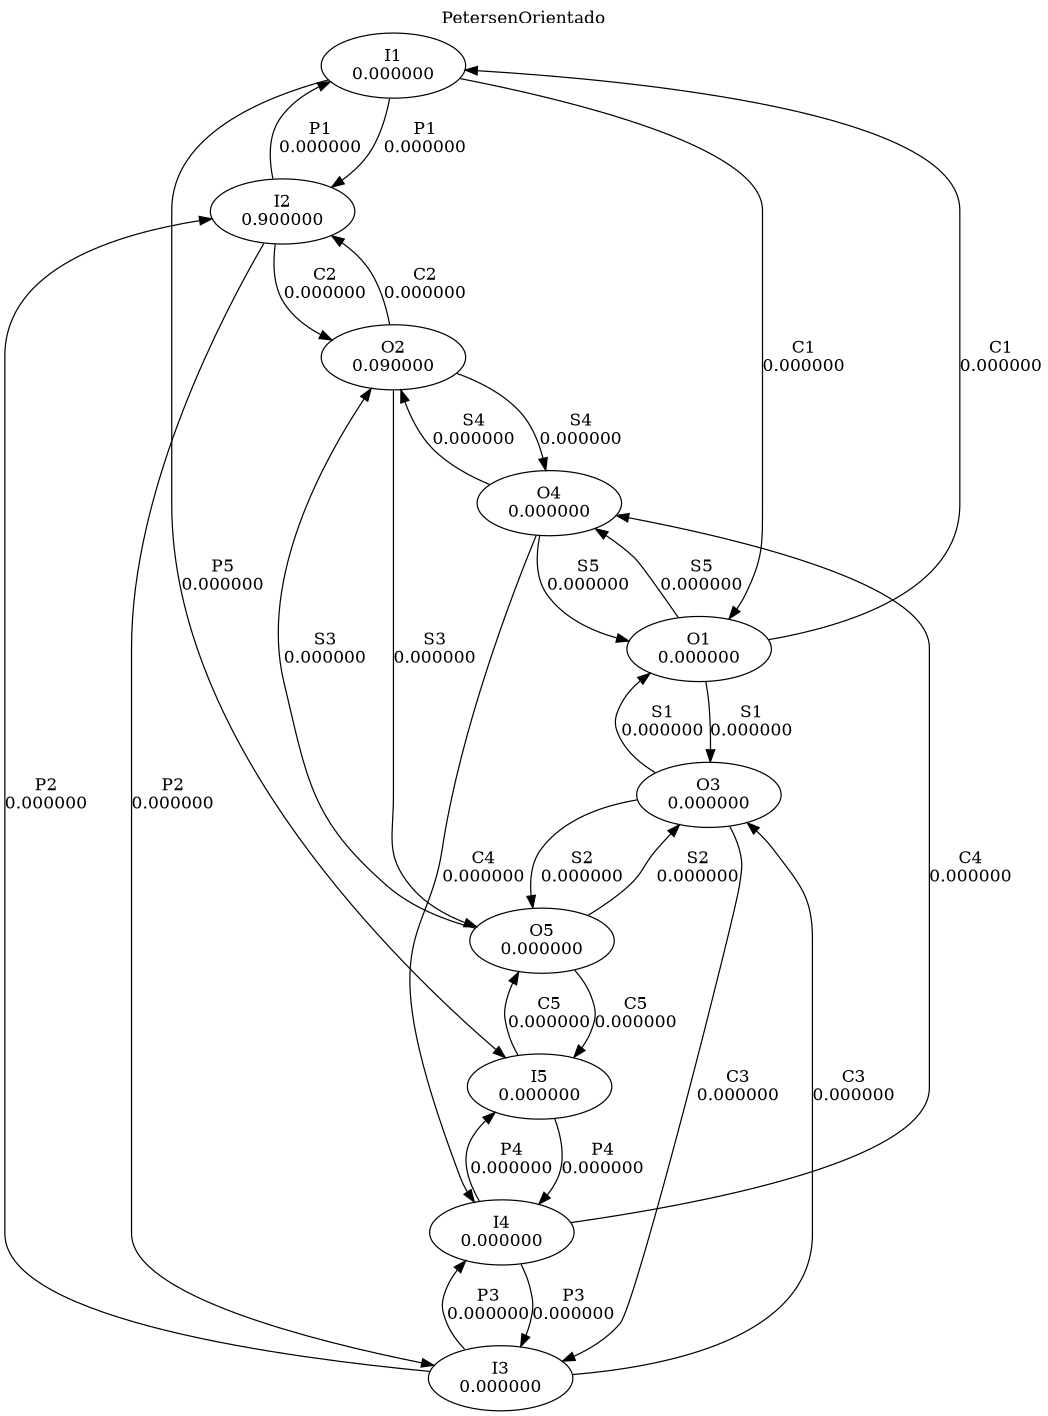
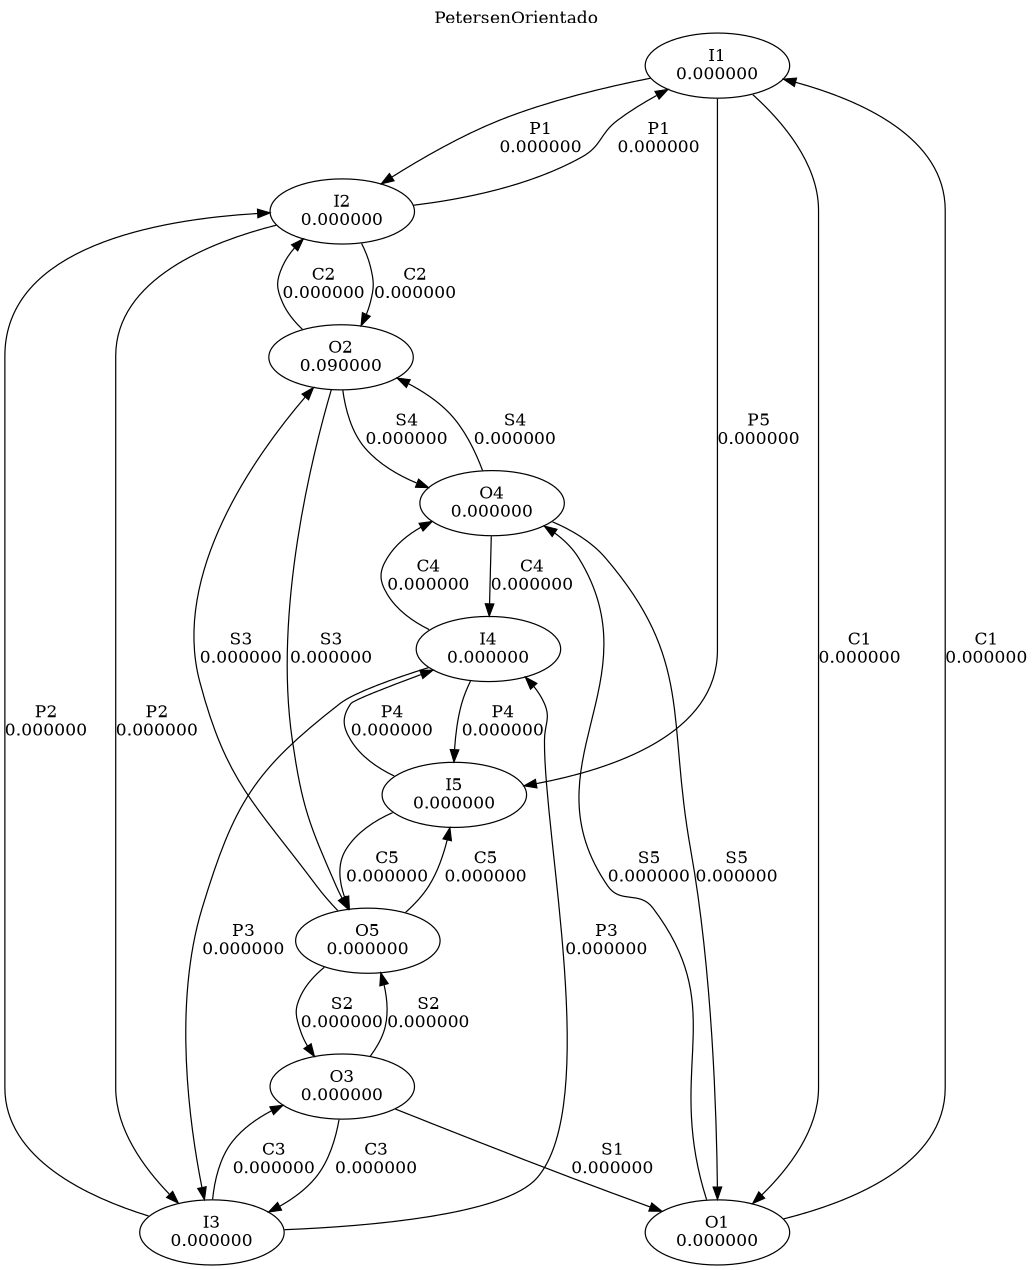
  digraph {
    label=PetersenOrientado
    labelloc=t
    n1 [label="I1\n0.000000"]
-   n2 [label="I2\n0.900000"]
+   n2 [label="I2\n0.000000"]
    n3 [label="I5\n0.000000"]
    n4 [label="O1\n0.000000"]
    n5 [label="I3\n0.000000"]
    n6 [label="O2\n0.090000"]
    n7 [label="I4\n0.000000"]
    n8 [label="O5\n0.000000"]
    n9 [label="O3\n0.000000"]
    n10 [label="O4\n0.000000"]
    n1 -> n2 [label="P1\n0.000000"]
    n1 -> n3 [label="P5\n0.000000"]
    n1 -> n4 [label="C1\n0.000000"]
    n2 -> n1 [label="P1\n0.000000"]
    n2 -> n5 [label="P2\n0.000000"]
    n2 -> n6 [label="C2\n0.000000"]
    n3 -> n7 [label="P4\n0.000000"]
    n3 -> n8 [label="C5\n0.000000"]
    n4 -> n1 [label="C1\n0.000000"]
-   n4 -> n9 [label="S1\n0.000000"]
    n4 -> n10 [label="S5\n0.000000"]
    n5 -> n2 [label="P2\n0.000000"]
    n5 -> n7 [label="P3\n0.000000"]
    n5 -> n9 [label="C3\n0.000000"]
    n6 -> n2 [label="C2\n0.000000"]
    n6 -> n8 [label="S3\n0.000000"]
    n6 -> n10 [label="S4\n0.000000"]
    n7 -> n3 [label="P4\n0.000000"]
    n7 -> n5 [label="P3\n0.000000"]
    n7 -> n10 [label="C4\n0.000000"]
    n8 -> n3 [label="C5\n0.000000"]
    n8 -> n6 [label="S3\n0.000000"]
    n8 -> n9 [label="S2\n0.000000"]
    n9 -> n4 [label="S1\n0.000000"]
    n9 -> n5 [label="C3\n0.000000"]
    n9 -> n8 [label="S2\n0.000000"]
    n10 -> n4 [label="S5\n0.000000"]
    n10 -> n6 [label="S4\n0.000000"]
    n10 -> n7 [label="C4\n0.000000"]
  }
